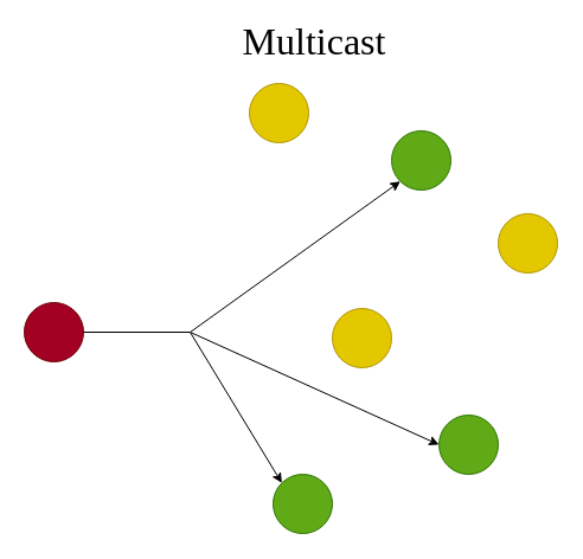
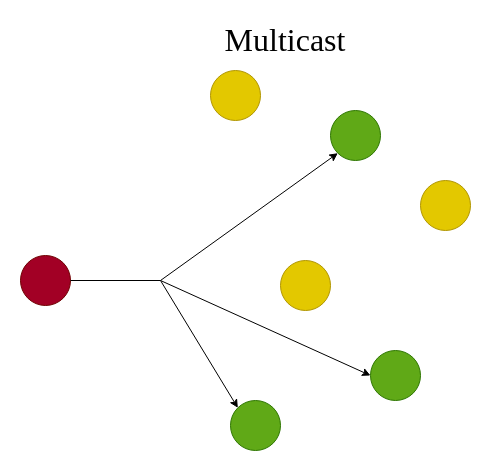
  <mxCell id="0" />
  <mxCell id="1" parent="0" />
  <mxCell id="2" value="" style="ellipse;whiteSpace=wrap;html=1;aspect=fixed;fillColor=light-dark(#A20025,#CC0000);fontColor=#ffffff;strokeColor=light-dark(#6F0000,#660000);" vertex="1" parent="1"><mxGeometry x="20" y="255" width="50" height="50" as="geometry" /></mxCell>
  <mxCell id="3" value="" style="ellipse;whiteSpace=wrap;html=1;aspect=fixed;fillColor=light-dark(#E3C800,#FFFF00);strokeColor=#B09500;fontColor=#000000;" vertex="1" parent="1"><mxGeometry x="210" y="70" width="50" height="50" as="geometry" /></mxCell>
  <mxCell id="4" value="" style="ellipse;whiteSpace=wrap;html=1;aspect=fixed;fillColor=#60a917;fontColor=#ffffff;strokeColor=#2D7600;" vertex="1" parent="1"><mxGeometry x="330" y="110" width="50" height="50" as="geometry" /></mxCell>
  <mxCell id="5" value="" style="ellipse;whiteSpace=wrap;html=1;aspect=fixed;fillColor=light-dark(#E3C800,#FFFF00);fontColor=#000000;strokeColor=#B09500;" vertex="1" parent="1"><mxGeometry x="420" y="180" width="50" height="50" as="geometry" /></mxCell>
  <mxCell id="6" value="" style="ellipse;whiteSpace=wrap;html=1;aspect=fixed;fillColor=light-dark(#E3C800,#FFFF00);fontColor=#000000;strokeColor=#B09500;" vertex="1" parent="1"><mxGeometry x="280" y="260" width="50" height="50" as="geometry" /></mxCell>
  <mxCell id="7" value="" style="ellipse;whiteSpace=wrap;html=1;aspect=fixed;fillColor=#60a917;fontColor=#ffffff;strokeColor=#2D7600;" vertex="1" parent="1"><mxGeometry x="370" y="350" width="50" height="50" as="geometry" /></mxCell>
  <mxCell id="8" value="" style="ellipse;whiteSpace=wrap;html=1;aspect=fixed;fillColor=#60a917;fontColor=#ffffff;strokeColor=#2D7600;" vertex="1" parent="1"><mxGeometry x="230" y="400" width="50" height="50" as="geometry" /></mxCell>
  <mxCell id="9" value="" style="endArrow=none;html=1;rounded=0;exitX=1;exitY=0.5;exitDx=0;exitDy=0;" edge="1" parent="1" source="2"><mxGeometry width="50" height="50" relative="1" as="geometry"><mxPoint x="70" y="284.71" as="sourcePoint" /><mxPoint x="160" y="280" as="targetPoint" /></mxGeometry></mxCell>
  <mxCell id="10" value="" style="endArrow=classic;html=1;rounded=0;entryX=0;entryY=1;entryDx=0;entryDy=0;" edge="1" parent="1" target="4"><mxGeometry width="50" height="50" relative="1" as="geometry"><mxPoint x="160" y="280" as="sourcePoint" /><mxPoint x="290" y="300" as="targetPoint" /></mxGeometry></mxCell>
  <mxCell id="11" value="" style="endArrow=classic;html=1;rounded=0;entryX=0;entryY=0.5;entryDx=0;entryDy=0;" edge="1" parent="1" target="7"><mxGeometry width="50" height="50" relative="1" as="geometry"><mxPoint x="160" y="280" as="sourcePoint" /><mxPoint x="290" y="300" as="targetPoint" /></mxGeometry></mxCell>
  <mxCell id="12" value="" style="endArrow=classic;html=1;rounded=0;entryX=0;entryY=0;entryDx=0;entryDy=0;" edge="1" parent="1" target="8"><mxGeometry width="50" height="50" relative="1" as="geometry"><mxPoint x="160" y="280" as="sourcePoint" /><mxPoint x="290" y="300" as="targetPoint" /></mxGeometry></mxCell>
- <mxCell id="13" value="&lt;font style=&quot;font-size: 32px;&quot; face=&quot;Tahoma&quot;&gt;Multicast&lt;/font&gt;" style="text;html=1;align=center;verticalAlign=middle;whiteSpace=wrap;rounded=0;" vertex="1" parent="1"><mxGeometry x="190" y="20" width="150" height="30" as="geometry" /></mxCell>
+ <mxCell id="13" value="&lt;font style=&quot;font-size: 32px;&quot; face=&quot;Tahoma&quot;&gt;Multicast&lt;/font&gt;" style="text;html=1;align=center;verticalAlign=middle;whiteSpace=wrap;rounded=0;" vertex="1" parent="1"><mxGeometry x="210" y="25" width="150" height="30" as="geometry" /></mxCell>
